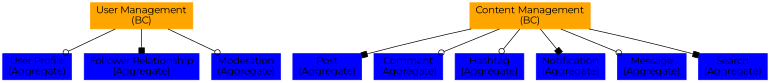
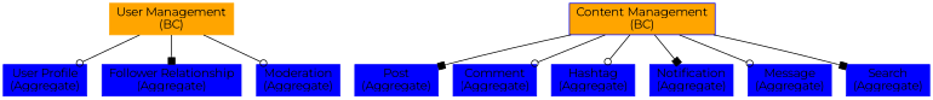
  digraph {
    fontname=Montserrat
    node [color=blue fillcolor=blue shape=box style=filled fontname=Montserrat]
    edge [arrowhead=odot fontname=Montserrat]
    n1 [color=orange fillcolor=orange label="User Management\n(BC)"]
    n2 [label="User Profile\n(Aggregate)"]
    n3 [label="Follower Relationship\n(Aggregate)"]
    n4 [label="Moderation\n(Aggregate)"]
-   n5 [color=orange fillcolor=orange label="Content Management\n(BC)"]
+   n5 [fillcolor=orange label="Content Management\n(BC)"]
    n6 [label="Post\n(Aggregate)"]
    n7 [label="Comment\n(Aggregate)"]
    n8 [label="Hashtag\n(Aggregate)"]
    n9 [label="Notification\n(Aggregate)"]
    n10 [label="Message\n(Aggregate)"]
    n11 [label="Search\n(Aggregate)"]
    n1 -> n2
    n1 -> n3 [arrowhead=box]
    n1 -> n4
    n5 -> n6 [arrowhead=box]
    n5 -> n7
    n5 -> n8
    n5 -> n9 [arrowhead=box]
    n5 -> n10
    n5 -> n11 [arrowhead=box]
  }
